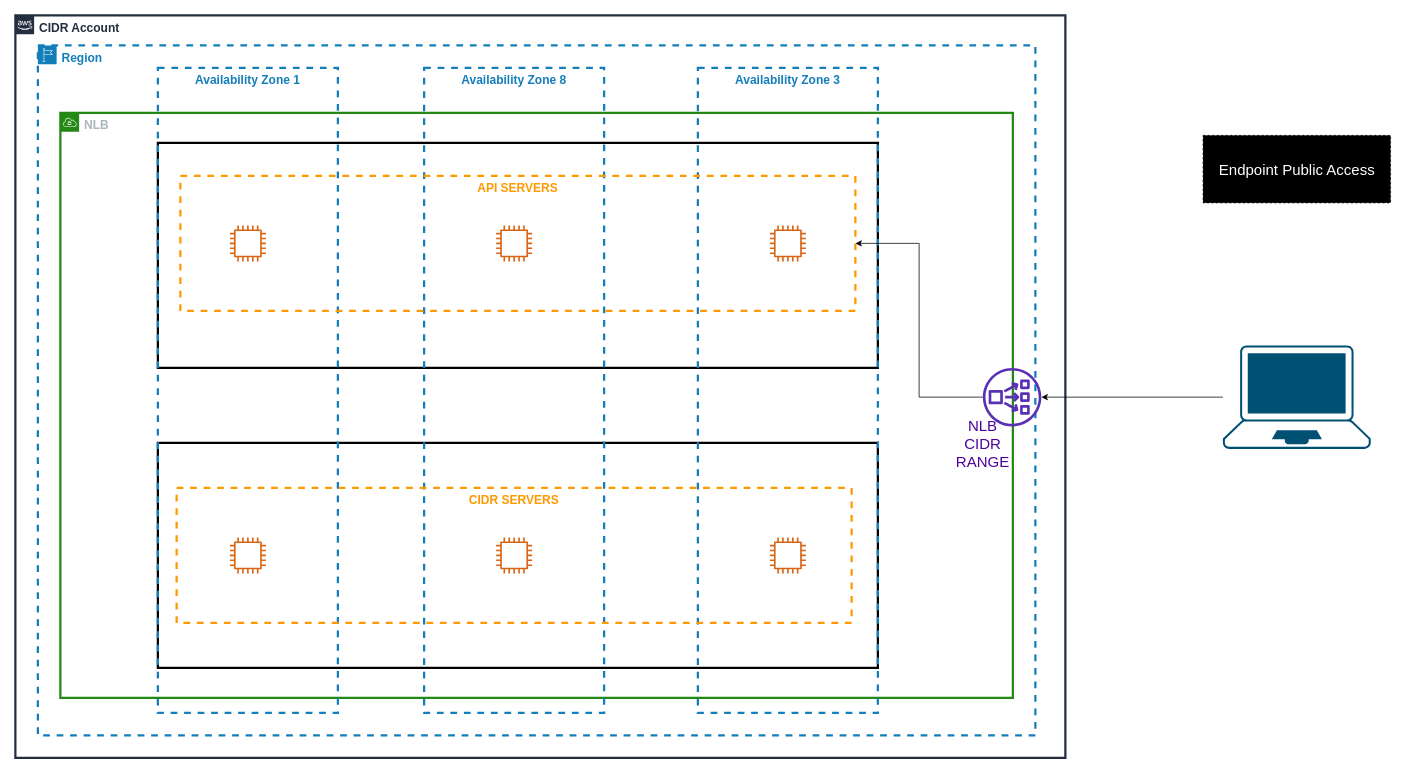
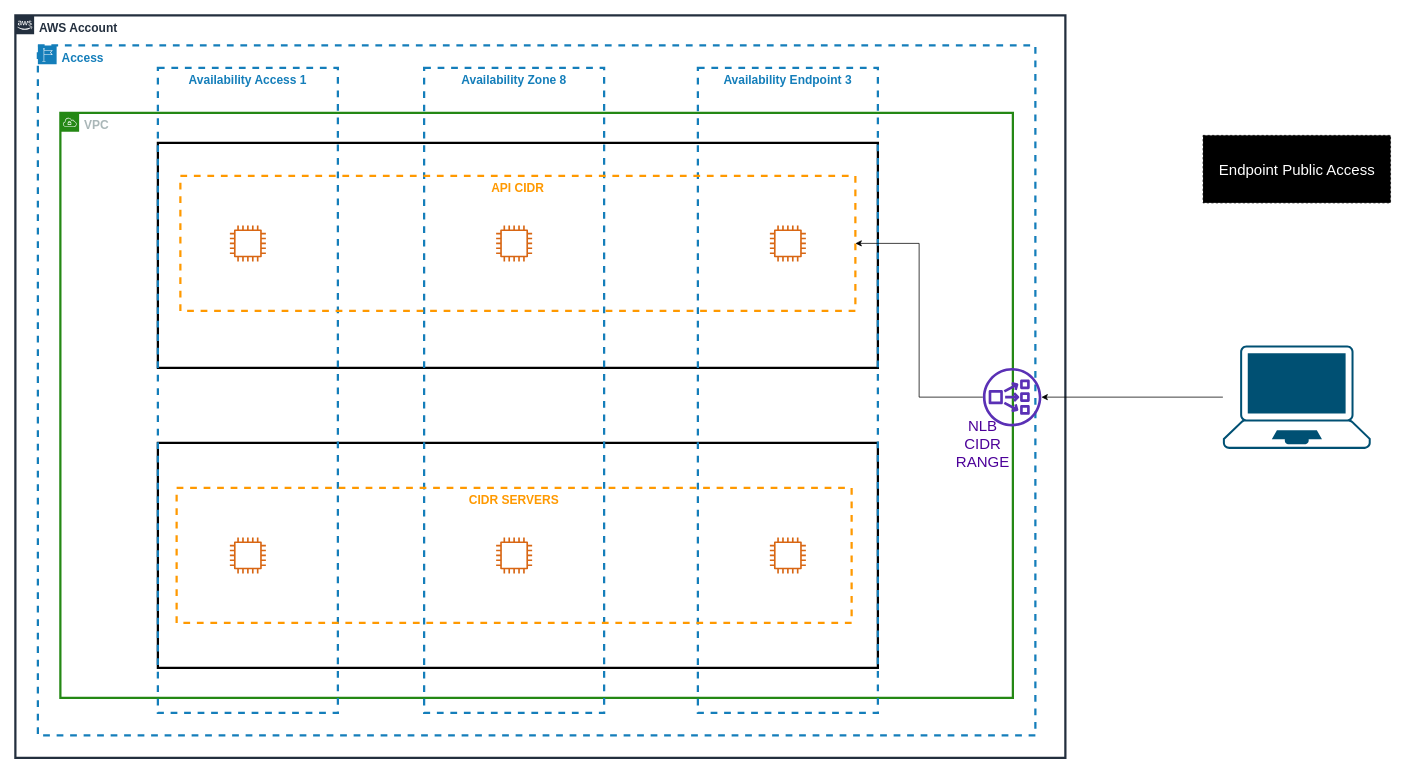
  <mxCell id="0" />
  <mxCell id="1" parent="0" />
- <mxCell id="2" value="Region" style="points=[[0,0],[0.25,0],[0.5,0],[0.75,0],[1,0],[1,0.25],[1,0.5],[1,0.75],[1,1],[0.75,1],[0.5,1],[0.25,1],[0,1],[0,0.75],[0,0.5],[0,0.25]];outlineConnect=0;gradientColor=none;html=1;whiteSpace=wrap;fontSize=16;fontStyle=1;shape=mxgraph.aws4.group;grIcon=mxgraph.aws4.group_region;strokeColor=#147EBA;fillColor=none;verticalAlign=top;align=left;spacingLeft=30;fontColor=#147EBA;dashed=1;strokeWidth=3;" vertex="1" parent="1"><mxGeometry x="50" y="60" width="1330" height="920" as="geometry" /></mxCell>
- <mxCell id="3" value="CIDR Account" style="points=[[0,0],[0.25,0],[0.5,0],[0.75,0],[1,0],[1,0.25],[1,0.5],[1,0.75],[1,1],[0.75,1],[0.5,1],[0.25,1],[0,1],[0,0.75],[0,0.5],[0,0.25]];outlineConnect=0;gradientColor=none;html=1;whiteSpace=wrap;fontSize=16;fontStyle=1;shape=mxgraph.aws4.group;grIcon=mxgraph.aws4.group_aws_cloud_alt;strokeColor=#232F3E;fillColor=none;verticalAlign=top;align=left;spacingLeft=30;fontColor=#232F3E;dashed=0;strokeWidth=3;" vertex="1" parent="1"><mxGeometry x="20" y="20" width="1400" height="990" as="geometry" /></mxCell>
- <mxCell id="4" value="NLB" style="points=[[0,0],[0.25,0],[0.5,0],[0.75,0],[1,0],[1,0.25],[1,0.5],[1,0.75],[1,1],[0.75,1],[0.5,1],[0.25,1],[0,1],[0,0.75],[0,0.5],[0,0.25]];outlineConnect=0;gradientColor=none;html=1;whiteSpace=wrap;fontSize=16;fontStyle=1;shape=mxgraph.aws4.group;grIcon=mxgraph.aws4.group_vpc;strokeColor=#248814;fillColor=none;verticalAlign=top;align=left;spacingLeft=30;fontColor=#AAB7B8;dashed=0;strokeWidth=3;" vertex="1" parent="1"><mxGeometry x="80" y="150" width="1270" height="780" as="geometry" /></mxCell>
+ <mxCell id="2" value="Access" style="points=[[0,0],[0.25,0],[0.5,0],[0.75,0],[1,0],[1,0.25],[1,0.5],[1,0.75],[1,1],[0.75,1],[0.5,1],[0.25,1],[0,1],[0,0.75],[0,0.5],[0,0.25]];outlineConnect=0;gradientColor=none;html=1;whiteSpace=wrap;fontSize=16;fontStyle=1;shape=mxgraph.aws4.group;grIcon=mxgraph.aws4.group_region;strokeColor=#147EBA;fillColor=none;verticalAlign=top;align=left;spacingLeft=30;fontColor=#147EBA;dashed=1;strokeWidth=3;" vertex="1" parent="1"><mxGeometry x="50" y="60" width="1330" height="920" as="geometry" /></mxCell>
+ <mxCell id="3" value="AWS Account" style="points=[[0,0],[0.25,0],[0.5,0],[0.75,0],[1,0],[1,0.25],[1,0.5],[1,0.75],[1,1],[0.75,1],[0.5,1],[0.25,1],[0,1],[0,0.75],[0,0.5],[0,0.25]];outlineConnect=0;gradientColor=none;html=1;whiteSpace=wrap;fontSize=16;fontStyle=1;shape=mxgraph.aws4.group;grIcon=mxgraph.aws4.group_aws_cloud_alt;strokeColor=#232F3E;fillColor=none;verticalAlign=top;align=left;spacingLeft=30;fontColor=#232F3E;dashed=0;strokeWidth=3;" vertex="1" parent="1"><mxGeometry x="20" y="20" width="1400" height="990" as="geometry" /></mxCell>
+ <mxCell id="4" value="VPC" style="points=[[0,0],[0.25,0],[0.5,0],[0.75,0],[1,0],[1,0.25],[1,0.5],[1,0.75],[1,1],[0.75,1],[0.5,1],[0.25,1],[0,1],[0,0.75],[0,0.5],[0,0.25]];outlineConnect=0;gradientColor=none;html=1;whiteSpace=wrap;fontSize=16;fontStyle=1;shape=mxgraph.aws4.group;grIcon=mxgraph.aws4.group_vpc;strokeColor=#248814;fillColor=none;verticalAlign=top;align=left;spacingLeft=30;fontColor=#AAB7B8;dashed=0;strokeWidth=3;" vertex="1" parent="1"><mxGeometry x="80" y="150" width="1270" height="780" as="geometry" /></mxCell>
  <mxCell id="5" value="" style="rounded=0;whiteSpace=wrap;html=1;strokeWidth=3;fontSize=16;fontStyle=1" vertex="1" parent="1"><mxGeometry x="210" y="190" width="960" height="300" as="geometry" /></mxCell>
  <mxCell id="6" value="" style="rounded=0;whiteSpace=wrap;html=1;strokeWidth=3;fontSize=16;fontStyle=1" vertex="1" parent="1"><mxGeometry x="210" y="590" width="960" height="300" as="geometry" /></mxCell>
- <mxCell id="7" value="Availability Zone 3" style="fillColor=none;strokeColor=#147EBA;dashed=1;verticalAlign=top;fontStyle=1;fontColor=#147EBA;strokeWidth=3;fontSize=16;" vertex="1" parent="1"><mxGeometry x="930" y="90" width="240" height="860" as="geometry" /></mxCell>
+ <mxCell id="7" value="Availability Endpoint 3" style="fillColor=none;strokeColor=#147EBA;dashed=1;verticalAlign=top;fontStyle=1;fontColor=#147EBA;strokeWidth=3;fontSize=16;" vertex="1" parent="1"><mxGeometry x="930" y="90" width="240" height="860" as="geometry" /></mxCell>
  <mxCell id="8" value="Availability Zone 8" style="fillColor=none;strokeColor=#147EBA;dashed=1;verticalAlign=top;fontStyle=1;fontColor=#147EBA;strokeWidth=3;fontSize=16;" vertex="1" parent="1"><mxGeometry x="565" y="90" width="240" height="860" as="geometry" /></mxCell>
- <mxCell id="9" value="Availability Zone 1" style="fillColor=none;strokeColor=#147EBA;dashed=1;verticalAlign=top;fontStyle=1;fontColor=#147EBA;strokeWidth=3;fontSize=16;" vertex="1" parent="1"><mxGeometry x="210" y="90" width="240" height="860" as="geometry" /></mxCell>
+ <mxCell id="9" value="Availability Access 1" style="fillColor=none;strokeColor=#147EBA;dashed=1;verticalAlign=top;fontStyle=1;fontColor=#147EBA;strokeWidth=3;fontSize=16;" vertex="1" parent="1"><mxGeometry x="210" y="90" width="240" height="860" as="geometry" /></mxCell>
  <mxCell id="10" value="" style="outlineConnect=0;fontColor=#232F3E;gradientColor=none;fillColor=#D86613;strokeColor=none;dashed=0;verticalLabelPosition=bottom;verticalAlign=top;align=center;html=1;fontSize=12;fontStyle=0;aspect=fixed;pointerEvents=1;shape=mxgraph.aws4.instance2;" vertex="1" parent="1"><mxGeometry x="306" y="300" width="48" height="48" as="geometry" /></mxCell>
  <mxCell id="11" value="" style="outlineConnect=0;fontColor=#232F3E;gradientColor=none;fillColor=#D86613;strokeColor=none;dashed=0;verticalLabelPosition=bottom;verticalAlign=top;align=center;html=1;fontSize=12;fontStyle=0;aspect=fixed;pointerEvents=1;shape=mxgraph.aws4.instance2;" vertex="1" parent="1"><mxGeometry x="661" y="300" width="48" height="48" as="geometry" /></mxCell>
  <mxCell id="12" value="" style="outlineConnect=0;fontColor=#232F3E;gradientColor=none;fillColor=#D86613;strokeColor=none;dashed=0;verticalLabelPosition=bottom;verticalAlign=top;align=center;html=1;fontSize=12;fontStyle=0;aspect=fixed;pointerEvents=1;shape=mxgraph.aws4.instance2;" vertex="1" parent="1"><mxGeometry x="1026" y="300" width="48" height="48" as="geometry" /></mxCell>
  <mxCell id="13" value="" style="outlineConnect=0;fontColor=#232F3E;gradientColor=none;fillColor=#D86613;strokeColor=none;dashed=0;verticalLabelPosition=bottom;verticalAlign=top;align=center;html=1;fontSize=12;fontStyle=0;aspect=fixed;pointerEvents=1;shape=mxgraph.aws4.instance2;" vertex="1" parent="1"><mxGeometry x="306" y="716" width="48" height="48" as="geometry" /></mxCell>
  <mxCell id="14" value="" style="outlineConnect=0;fontColor=#232F3E;gradientColor=none;fillColor=#D86613;strokeColor=none;dashed=0;verticalLabelPosition=bottom;verticalAlign=top;align=center;html=1;fontSize=12;fontStyle=0;aspect=fixed;pointerEvents=1;shape=mxgraph.aws4.instance2;" vertex="1" parent="1"><mxGeometry x="661" y="716" width="48" height="48" as="geometry" /></mxCell>
  <mxCell id="15" value="" style="outlineConnect=0;fontColor=#232F3E;gradientColor=none;fillColor=#D86613;strokeColor=none;dashed=0;verticalLabelPosition=bottom;verticalAlign=top;align=center;html=1;fontSize=12;fontStyle=0;aspect=fixed;pointerEvents=1;shape=mxgraph.aws4.instance2;" vertex="1" parent="1"><mxGeometry x="1026" y="716" width="48" height="48" as="geometry" /></mxCell>
  <mxCell id="16" value="CIDR SERVERS" style="fillColor=none;dashed=1;verticalAlign=top;fontStyle=1;strokeWidth=3;fontSize=16;strokeColor=#FF9900;fontColor=#FF9900;" vertex="1" parent="1"><mxGeometry x="235" y="650" width="900" height="180" as="geometry" /></mxCell>
- <mxCell id="17" value="API SERVERS" style="fillColor=none;dashed=1;verticalAlign=top;fontStyle=1;strokeWidth=3;fontSize=16;strokeColor=#FF9900;fontColor=#FF9900;" vertex="1" parent="1"><mxGeometry x="240" y="234" width="900" height="180" as="geometry" /></mxCell>
+ <mxCell id="17" value="API CIDR" style="fillColor=none;dashed=1;verticalAlign=top;fontStyle=1;strokeWidth=3;fontSize=16;strokeColor=#FF9900;fontColor=#FF9900;" vertex="1" parent="1"><mxGeometry x="240" y="234" width="900" height="180" as="geometry" /></mxCell>
  <mxCell id="18" style="edgeStyle=orthogonalEdgeStyle;rounded=0;orthogonalLoop=1;jettySize=auto;html=1;entryX=1;entryY=0.5;entryDx=0;entryDy=0;fontSize=20;fontColor=#FF9900;" edge="1" parent="1" source="19" target="17"><mxGeometry relative="1" as="geometry" /></mxCell>
  <mxCell id="19" value="" style="outlineConnect=0;fontColor=#232F3E;gradientColor=none;fillColor=#5A30B5;strokeColor=none;dashed=0;verticalLabelPosition=bottom;verticalAlign=top;align=center;html=1;fontSize=12;fontStyle=0;aspect=fixed;pointerEvents=1;shape=mxgraph.aws4.network_load_balancer;" vertex="1" parent="1"><mxGeometry x="1310" y="490" width="78" height="78" as="geometry" /></mxCell>
  <mxCell id="20" style="edgeStyle=orthogonalEdgeStyle;rounded=0;orthogonalLoop=1;jettySize=auto;html=1;fontColor=#FF9900;" edge="1" parent="1" source="21" target="19"><mxGeometry relative="1" as="geometry" /></mxCell>
  <mxCell id="21" value="" style="points=[[0.13,0.02,0],[0.5,0,0],[0.87,0.02,0],[0.885,0.4,0],[0.985,0.985,0],[0.5,1,0],[0.015,0.985,0],[0.115,0.4,0]];verticalLabelPosition=bottom;html=1;verticalAlign=top;aspect=fixed;align=center;pointerEvents=1;shape=mxgraph.cisco19.laptop;fillColor=#005073;strokeColor=none;fontColor=#FF9900;" vertex="1" parent="1"><mxGeometry x="1630" y="460" width="197.14" height="138" as="geometry" /></mxCell>
  <mxCell id="22" value="&lt;font color=&quot;#4c0099&quot;&gt;NLB&lt;br&gt;CIDR RANGE&lt;br&gt;&lt;/font&gt;" style="text;html=1;strokeColor=none;fillColor=none;align=center;verticalAlign=middle;whiteSpace=wrap;rounded=0;fontSize=20;fontColor=#FF9900;" vertex="1" parent="1"><mxGeometry x="1275" y="580" width="70" height="20" as="geometry" /></mxCell>
  <mxCell id="23" value="Endpoint Public Access" style="rounded=0;whiteSpace=wrap;html=1;fontSize=20;fontColor=#FFFFFF;fillColor=#000000;dashed=1;" vertex="1" parent="1"><mxGeometry x="1603.57" y="180" width="250" height="90" as="geometry" /></mxCell>
